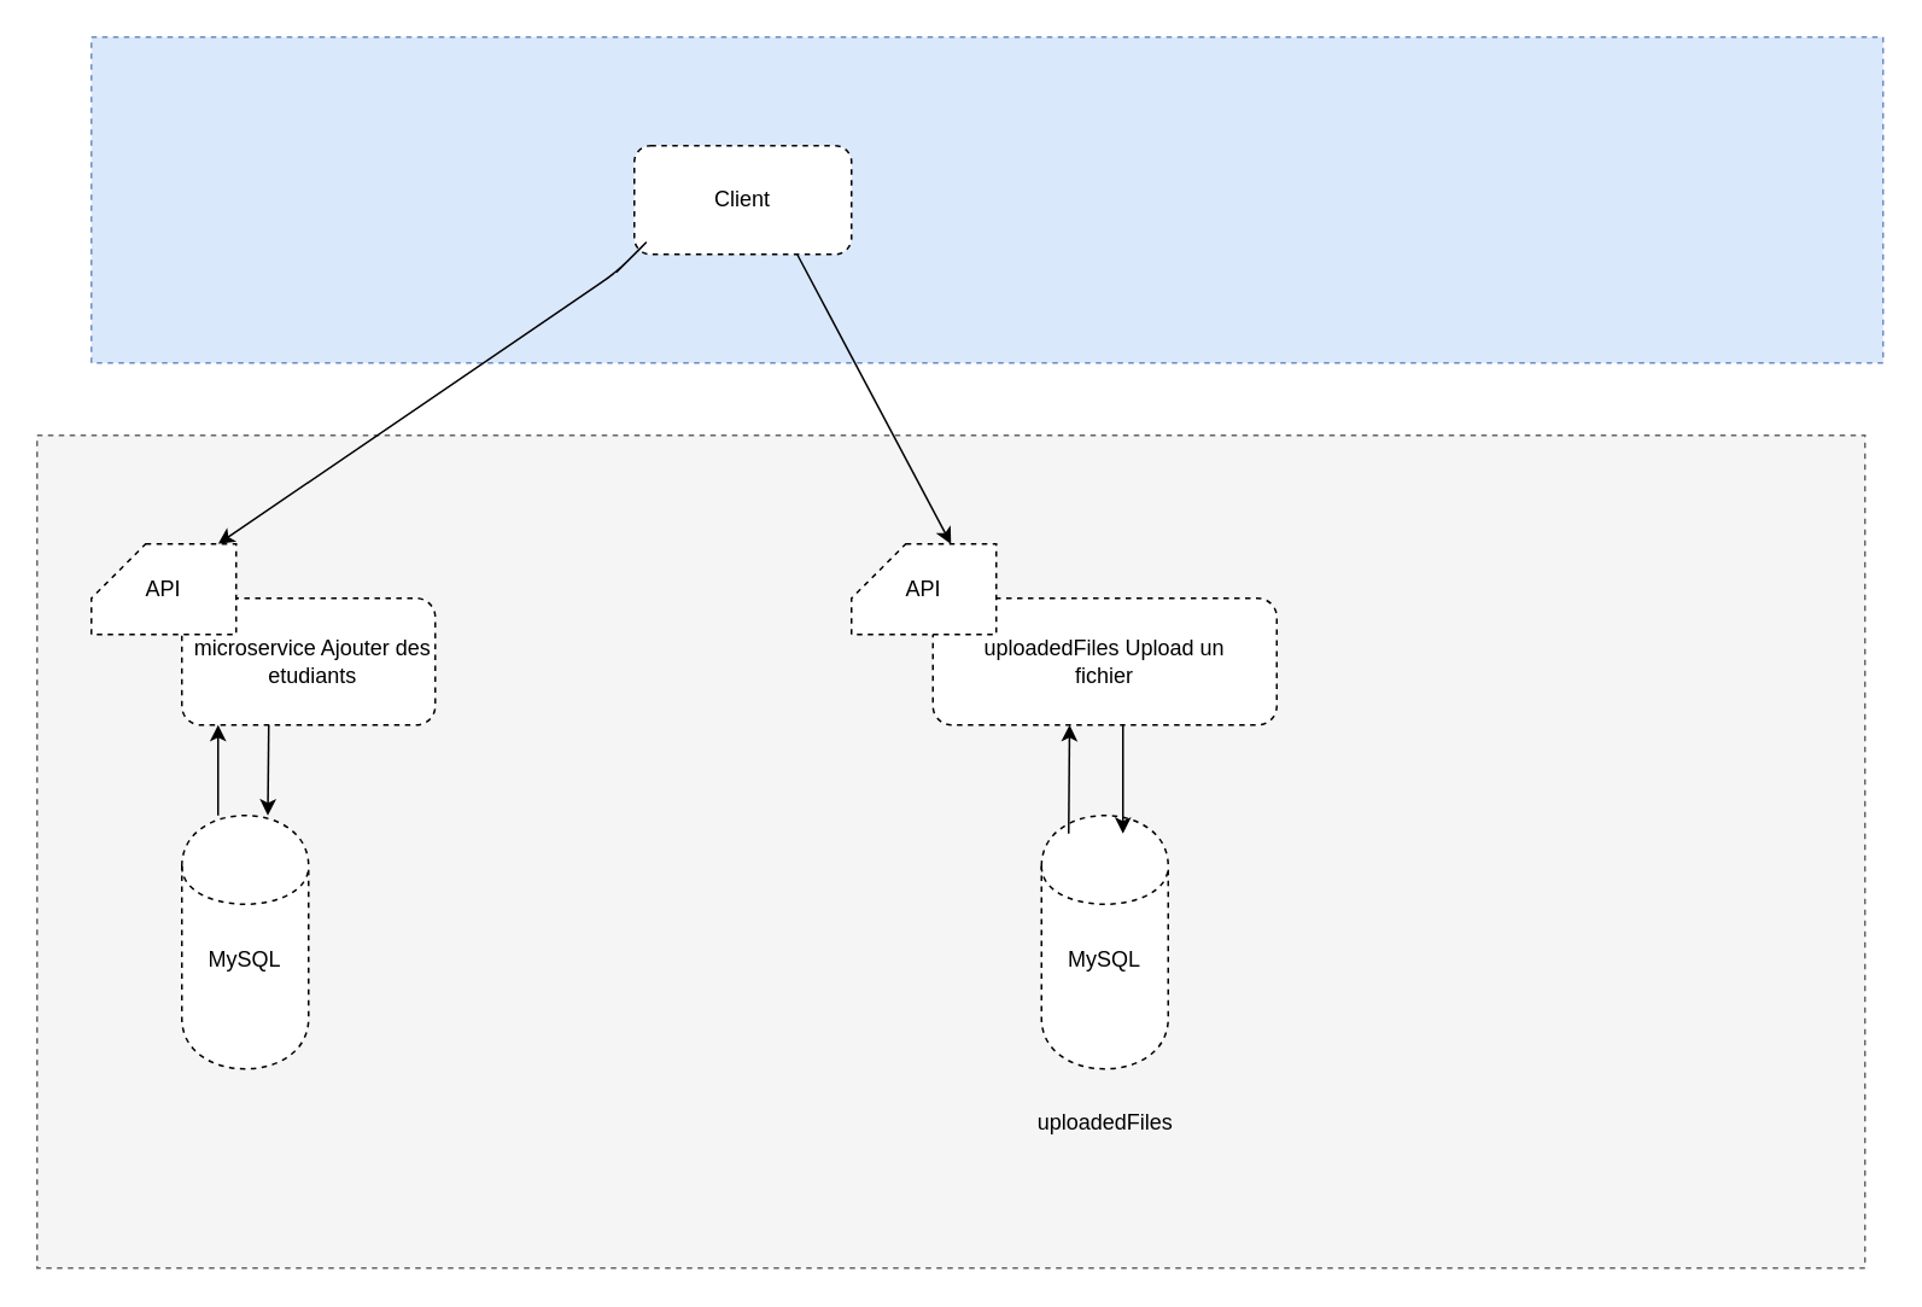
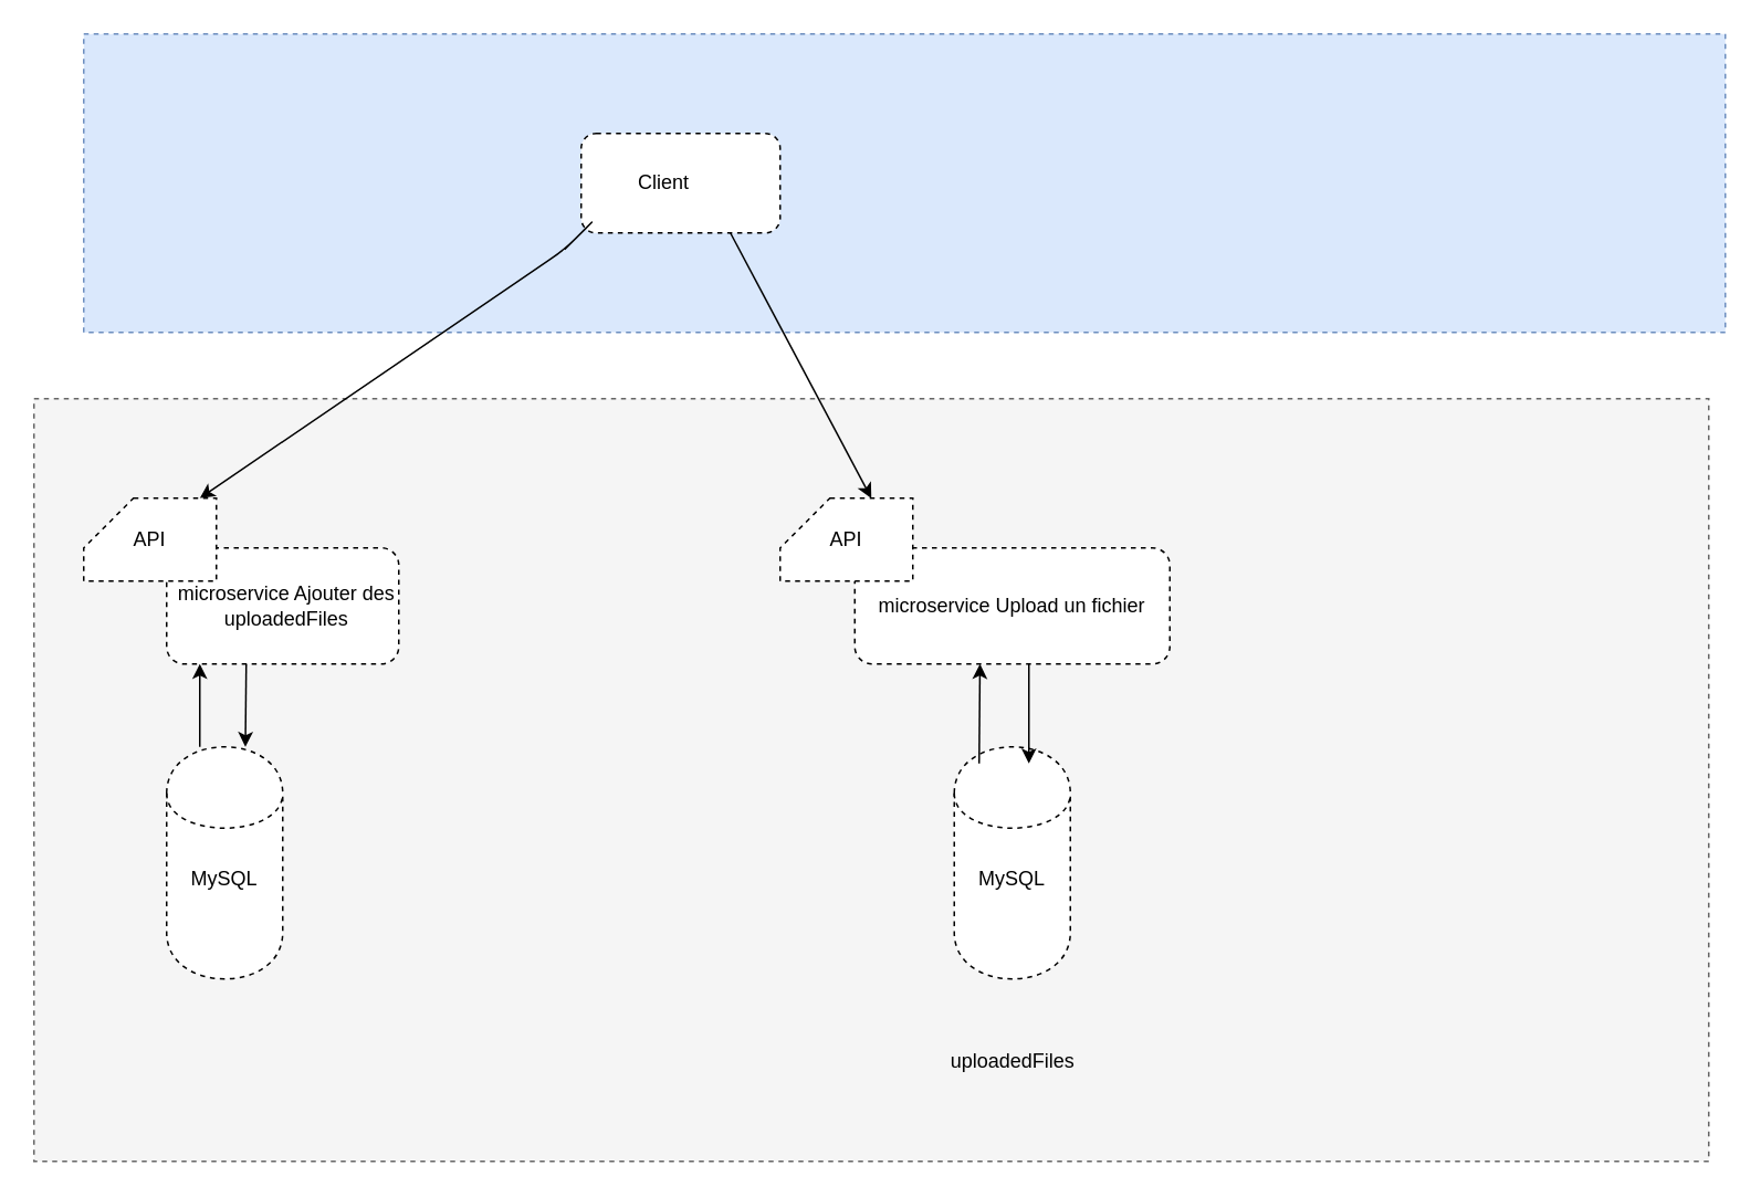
  <mxCell id="0" />
  <mxCell id="1" parent="0" />
  <mxCell id="2" value="" style="rounded=0;whiteSpace=wrap;html=1;fillColor=#dae8fc;strokeColor=#6c8ebf;dashed=1;" parent="1" vertex="1"><mxGeometry x="50" y="20" width="990" height="180" as="geometry" /></mxCell>
  <mxCell id="3" value="" style="rounded=1;whiteSpace=wrap;html=1;dashed=1;" parent="1" vertex="1"><mxGeometry x="350" y="80" width="120" height="60" as="geometry" /></mxCell>
- <mxCell id="4" value="Client" style="text;html=1;strokeColor=none;fillColor=none;align=center;verticalAlign=middle;whiteSpace=wrap;rounded=0;dashed=1;" parent="1" vertex="1"><mxGeometry x="390" y="100" width="40" height="20" as="geometry" /></mxCell>
+ <mxCell id="4" value="Client" style="text;html=1;strokeColor=none;fillColor=none;align=center;verticalAlign=middle;whiteSpace=wrap;rounded=0;dashed=1;" parent="1" vertex="1"><mxGeometry x="380" y="100" width="40" height="20" as="geometry" /></mxCell>
  <mxCell id="5" value="" style="rounded=0;whiteSpace=wrap;html=1;dashed=1;fillColor=#f5f5f5;strokeColor=#666666;fontColor=#333333;" parent="1" vertex="1"><mxGeometry x="20" y="240" width="1010" height="460" as="geometry" /></mxCell>
  <mxCell id="6" value="" style="endArrow=classic;html=1;" parent="1" edge="1"><mxGeometry width="50" height="50" relative="1" as="geometry"><mxPoint x="340" y="150" as="sourcePoint" /><mxPoint x="120" y="300" as="targetPoint" /><Array as="points"><mxPoint x="360" y="130" /><mxPoint x="340" y="150" /></Array></mxGeometry></mxCell>
  <mxCell id="7" value="" style="endArrow=classic;html=1;entryX=0;entryY=0;entryDx=55;entryDy=0;entryPerimeter=0;exitX=0.75;exitY=1;exitDx=0;exitDy=0;" parent="1" source="3" target="11" edge="1"><mxGeometry width="50" height="50" relative="1" as="geometry"><mxPoint x="470" y="150" as="sourcePoint" /><mxPoint x="680" y="290" as="targetPoint" /><Array as="points" /></mxGeometry></mxCell>
  <mxCell id="8" value="" style="rounded=1;whiteSpace=wrap;html=1;dashed=1;" parent="1" vertex="1"><mxGeometry x="100" y="330" width="140" height="70" as="geometry" /></mxCell>
  <mxCell id="9" value="" style="shape=card;whiteSpace=wrap;html=1;dashed=1;" parent="1" vertex="1"><mxGeometry x="50" y="300" width="80" height="50" as="geometry" /></mxCell>
  <mxCell id="10" value="" style="rounded=1;whiteSpace=wrap;html=1;dashed=1;" parent="1" vertex="1"><mxGeometry x="515" y="330" width="190" height="70" as="geometry" /></mxCell>
  <mxCell id="11" value="" style="shape=card;whiteSpace=wrap;html=1;dashed=1;" parent="1" vertex="1"><mxGeometry x="470" y="300" width="80" height="50" as="geometry" /></mxCell>
  <mxCell id="12" value="API" style="text;html=1;strokeColor=none;fillColor=none;align=center;verticalAlign=middle;whiteSpace=wrap;rounded=0;dashed=1;" parent="1" vertex="1"><mxGeometry x="70" y="315" width="40" height="20" as="geometry" /></mxCell>
  <mxCell id="13" value="API" style="text;html=1;strokeColor=none;fillColor=none;align=center;verticalAlign=middle;whiteSpace=wrap;rounded=0;dashed=1;" parent="1" vertex="1"><mxGeometry x="490" y="315" width="40" height="20" as="geometry" /></mxCell>
- <mxCell id="14" value="microservice Ajouter des etudiants" style="text;html=1;strokeColor=none;fillColor=none;align=center;verticalAlign=middle;whiteSpace=wrap;rounded=0;dashed=1;" parent="1" vertex="1"><mxGeometry x="95" y="340" width="155" height="50" as="geometry" /></mxCell>
- <mxCell id="15" value="uploadedFiles Upload un fichier" style="text;html=1;strokeColor=none;fillColor=none;align=center;verticalAlign=middle;whiteSpace=wrap;rounded=0;dashed=1;" parent="1" vertex="1"><mxGeometry x="525" y="340" width="170" height="50" as="geometry" /></mxCell>
+ <mxCell id="14" value="microservice Ajouter des uploadedFiles" style="text;html=1;strokeColor=none;fillColor=none;align=center;verticalAlign=middle;whiteSpace=wrap;rounded=0;dashed=1;" parent="1" vertex="1"><mxGeometry x="95" y="340" width="155" height="50" as="geometry" /></mxCell>
+ <mxCell id="15" value="microservice Upload un fichier" style="text;html=1;strokeColor=none;fillColor=none;align=center;verticalAlign=middle;whiteSpace=wrap;rounded=0;dashed=1;" parent="1" vertex="1"><mxGeometry x="525" y="340" width="170" height="50" as="geometry" /></mxCell>
  <mxCell id="16" value="" style="shape=cylinder;whiteSpace=wrap;html=1;boundedLbl=1;backgroundOutline=1;dashed=1;" parent="1" vertex="1"><mxGeometry x="100" y="450" width="70" height="140" as="geometry" /></mxCell>
  <mxCell id="17" value="" style="shape=cylinder;whiteSpace=wrap;html=1;boundedLbl=1;backgroundOutline=1;dashed=1;" parent="1" vertex="1"><mxGeometry x="575" y="450" width="70" height="140" as="geometry" /></mxCell>
  <mxCell id="18" value="MySQL" style="text;html=1;strokeColor=none;fillColor=none;align=center;verticalAlign=middle;whiteSpace=wrap;rounded=0;dashed=1;" parent="1" vertex="1"><mxGeometry x="115" y="520" width="40" height="20" as="geometry" /></mxCell>
  <mxCell id="19" value="MySQL" style="text;html=1;strokeColor=none;fillColor=none;align=center;verticalAlign=middle;whiteSpace=wrap;rounded=0;dashed=1;" parent="1" vertex="1"><mxGeometry x="590" y="520" width="40" height="20" as="geometry" /></mxCell>
  <mxCell id="20" value="" style="endArrow=classic;html=1;" parent="1" edge="1"><mxGeometry width="50" height="50" relative="1" as="geometry"><mxPoint x="148" y="400" as="sourcePoint" /><mxPoint x="147.5" y="450" as="targetPoint" /><Array as="points" /></mxGeometry></mxCell>
  <mxCell id="21" value="" style="endArrow=classic;html=1;" parent="1" edge="1"><mxGeometry width="50" height="50" relative="1" as="geometry"><mxPoint x="620" y="400" as="sourcePoint" /><mxPoint x="620" y="460" as="targetPoint" /></mxGeometry></mxCell>
  <mxCell id="22" style="edgeStyle=orthogonalEdgeStyle;rounded=0;orthogonalLoop=1;jettySize=auto;html=1;exitX=0.5;exitY=1;exitDx=0;exitDy=0;" parent="1" source="18" target="18" edge="1"><mxGeometry relative="1" as="geometry" /></mxCell>
  <mxCell id="23" value="" style="endArrow=classic;html=1;entryX=0.5;entryY=1;entryDx=0;entryDy=0;" parent="1" edge="1"><mxGeometry width="50" height="50" relative="1" as="geometry"><mxPoint x="120" y="450" as="sourcePoint" /><mxPoint x="120" y="400" as="targetPoint" /></mxGeometry></mxCell>
  <mxCell id="24" value="" style="endArrow=classic;html=1;entryX=0.5;entryY=1;entryDx=0;entryDy=0;" parent="1" edge="1"><mxGeometry width="50" height="50" relative="1" as="geometry"><mxPoint x="590" y="460" as="sourcePoint" /><mxPoint x="590.5" y="400" as="targetPoint" /></mxGeometry></mxCell>
- <mxCell id="25" value="uploadedFiles" style="text;html=1;strokeColor=none;fillColor=none;align=center;verticalAlign=middle;whiteSpace=wrap;rounded=0;dashed=1;" parent="1" vertex="1"><mxGeometry x="567.5" y="610" width="85" height="20" as="geometry" /></mxCell>
+ <mxCell id="25" value="uploadedFiles" style="text;html=1;strokeColor=none;fillColor=none;align=center;verticalAlign=middle;whiteSpace=wrap;rounded=0;dashed=1;" parent="1" vertex="1"><mxGeometry x="567.5" y="630" width="85" height="20" as="geometry" /></mxCell>
